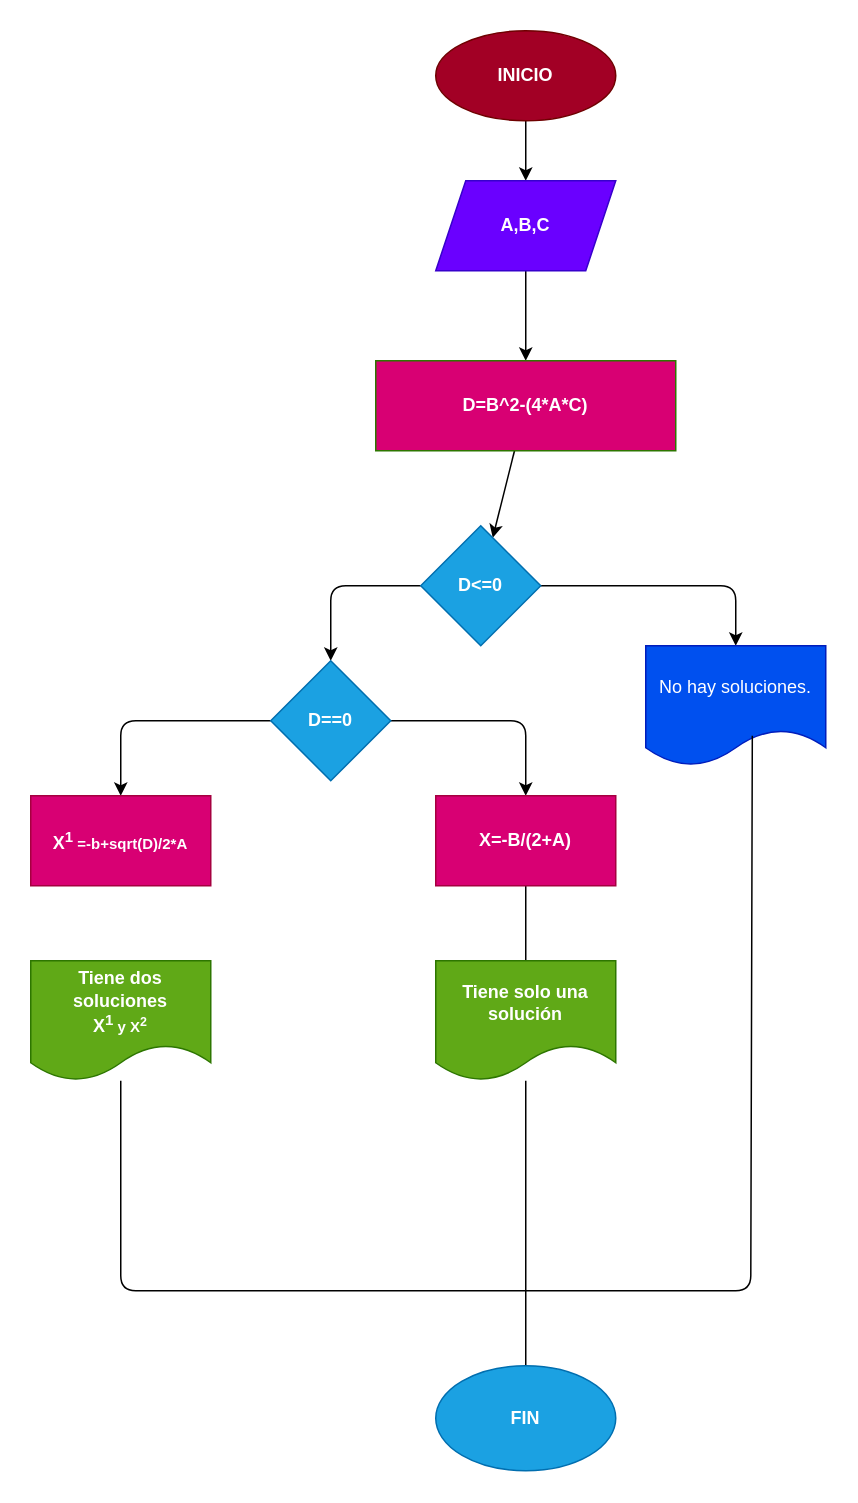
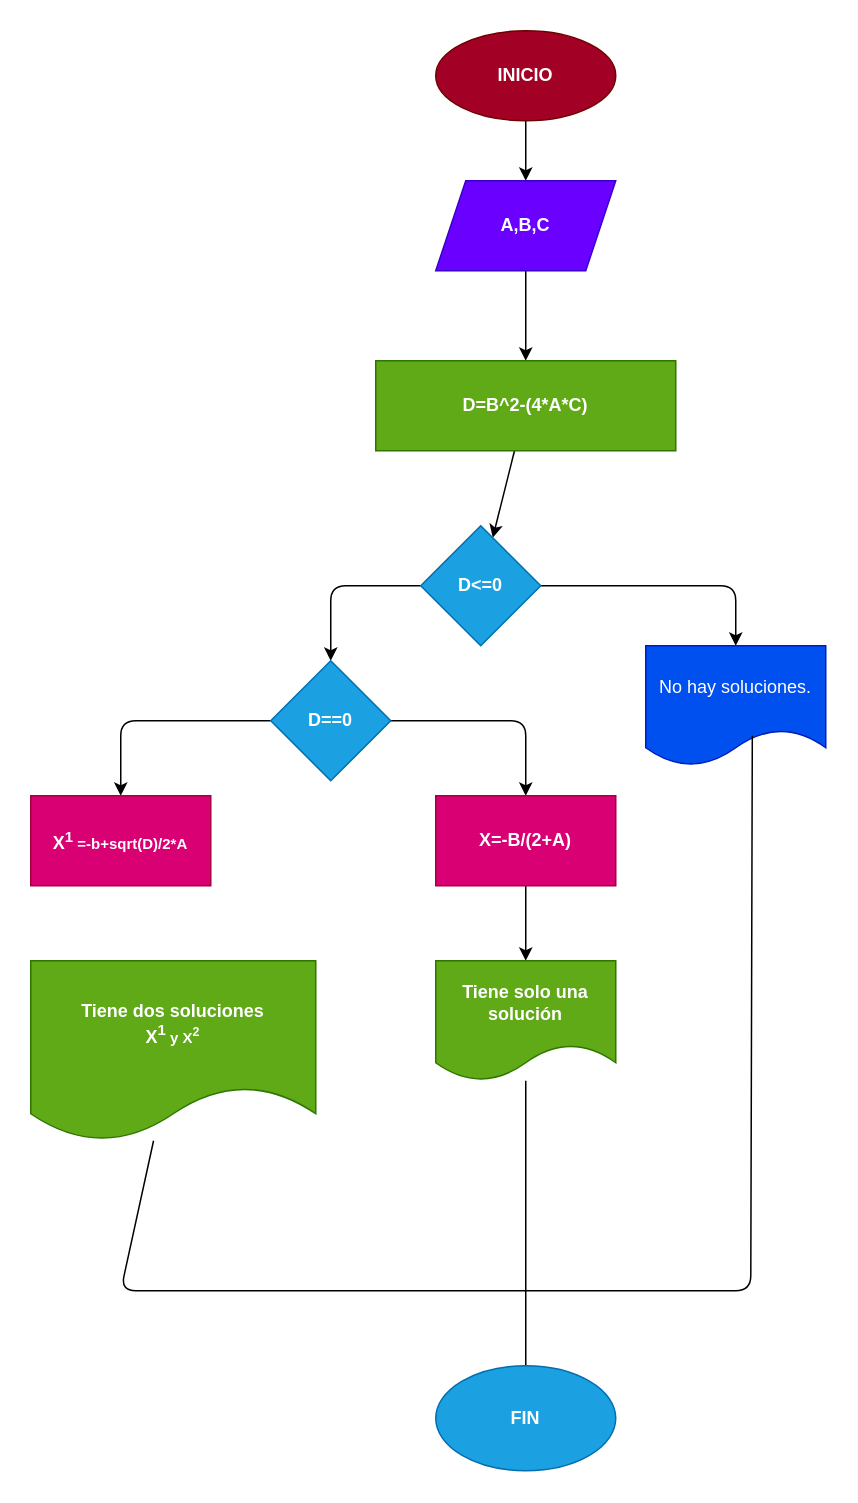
  <mxCell id="0" />
  <mxCell id="1" parent="0" />
  <mxCell id="2" style="edgeStyle=none;html=1;" edge="1" parent="1" source="3" target="5"><mxGeometry relative="1" as="geometry"><mxPoint x="350" y="150" as="targetPoint" /></mxGeometry></mxCell>
  <mxCell id="3" value="&lt;b&gt;INICIO&lt;/b&gt;" style="ellipse;whiteSpace=wrap;html=1;fillColor=#a20025;fontColor=#ffffff;strokeColor=#6F0000;" vertex="1" parent="1"><mxGeometry x="290" y="20" width="120" height="60" as="geometry" /></mxCell>
  <mxCell id="4" style="edgeStyle=none;html=1;" edge="1" parent="1" source="5" target="7"><mxGeometry relative="1" as="geometry"><mxPoint x="350" y="280" as="targetPoint" /></mxGeometry></mxCell>
  <mxCell id="5" value="&lt;b&gt;A,B,C&lt;/b&gt;" style="shape=parallelogram;perimeter=parallelogramPerimeter;whiteSpace=wrap;html=1;fixedSize=1;fillColor=#6a00ff;fontColor=#ffffff;strokeColor=#3700CC;" vertex="1" parent="1"><mxGeometry x="290" y="120" width="120" height="60" as="geometry" /></mxCell>
  <mxCell id="6" style="edgeStyle=none;html=1;" edge="1" parent="1" source="7" target="10"><mxGeometry relative="1" as="geometry"><mxPoint x="350" y="380" as="targetPoint" /></mxGeometry></mxCell>
- <mxCell id="7" value="&lt;b&gt;D=B^2-(4*A*C)&lt;/b&gt;" style="rounded=0;whiteSpace=wrap;html=1;fillColor=#d80073;fontColor=#ffffff;strokeColor=#2D7600;" vertex="1" parent="1"><mxGeometry x="250" y="240" width="200" height="60" as="geometry" /></mxCell>
+ <mxCell id="7" value="&lt;b&gt;D=B^2-(4*A*C)&lt;/b&gt;" style="rounded=0;whiteSpace=wrap;html=1;fillColor=#60a917;fontColor=#ffffff;strokeColor=#2D7600;" vertex="1" parent="1"><mxGeometry x="250" y="240" width="200" height="60" as="geometry" /></mxCell>
  <mxCell id="8" style="edgeStyle=none;html=1;" edge="1" parent="1" source="10" target="13"><mxGeometry relative="1" as="geometry"><mxPoint x="220" y="480" as="targetPoint" /><Array as="points"><mxPoint x="220" y="390" /></Array></mxGeometry></mxCell>
  <mxCell id="9" style="edgeStyle=none;html=1;" edge="1" parent="1" source="10" target="14"><mxGeometry relative="1" as="geometry"><mxPoint x="490" y="470" as="targetPoint" /><Array as="points"><mxPoint x="490" y="390" /></Array></mxGeometry></mxCell>
  <mxCell id="10" value="&lt;b&gt;D&amp;lt;=0&lt;/b&gt;" style="rhombus;whiteSpace=wrap;html=1;fillColor=#1ba1e2;fontColor=#ffffff;strokeColor=#006EAF;" vertex="1" parent="1"><mxGeometry x="280" y="350" width="80" height="80" as="geometry" /></mxCell>
  <mxCell id="11" style="edgeStyle=none;html=1;" edge="1" parent="1" source="13" target="16"><mxGeometry relative="1" as="geometry"><mxPoint x="350" y="530" as="targetPoint" /><Array as="points"><mxPoint x="350" y="480" /></Array></mxGeometry></mxCell>
  <mxCell id="12" value="" style="edgeStyle=none;html=1;" edge="1" parent="1" source="13" target="17"><mxGeometry relative="1" as="geometry"><Array as="points"><mxPoint x="80" y="480" /></Array></mxGeometry></mxCell>
  <mxCell id="13" value="&lt;b&gt;D==0&lt;/b&gt;" style="rhombus;whiteSpace=wrap;html=1;fillColor=#1ba1e2;fontColor=#ffffff;strokeColor=#006EAF;" vertex="1" parent="1"><mxGeometry x="180" y="440" width="80" height="80" as="geometry" /></mxCell>
  <mxCell id="14" value="No hay soluciones." style="shape=document;whiteSpace=wrap;html=1;boundedLbl=1;fillColor=#0050ef;fontColor=#ffffff;strokeColor=#001DBC;" vertex="1" parent="1"><mxGeometry x="430" y="430" width="120" height="80" as="geometry" /></mxCell>
- <mxCell id="15" style="edgeStyle=none;html=1;endArrow=none;" edge="1" parent="1" source="16" target="21"><mxGeometry relative="1" as="geometry"><mxPoint x="350" y="660" as="targetPoint" /></mxGeometry></mxCell>
+ <mxCell id="15" style="edgeStyle=none;html=1;" edge="1" parent="1" source="16" target="21"><mxGeometry relative="1" as="geometry"><mxPoint x="350" y="660" as="targetPoint" /></mxGeometry></mxCell>
  <mxCell id="16" value="&lt;b&gt;X=-B/(2+A)&lt;/b&gt;" style="rounded=0;whiteSpace=wrap;html=1;fillColor=#d80073;fontColor=#ffffff;strokeColor=#A50040;" vertex="1" parent="1"><mxGeometry x="290" y="530" width="120" height="60" as="geometry" /></mxCell>
  <mxCell id="17" value="&lt;b&gt;X&lt;sup&gt;1&lt;/sup&gt;&lt;span style=&quot;font-size: 10px&quot;&gt;&amp;nbsp;=-b+sqrt(D)/2*A&lt;/span&gt;&lt;/b&gt;" style="whiteSpace=wrap;html=1;fillColor=#d80073;fontColor=#ffffff;strokeColor=#A50040;" vertex="1" parent="1"><mxGeometry x="20" y="530" width="120" height="60" as="geometry" /></mxCell>
  <mxCell id="18" style="edgeStyle=none;html=1;endArrow=none;endFill=0;entryX=0.592;entryY=0.75;entryDx=0;entryDy=0;entryPerimeter=0;" edge="1" parent="1" source="19" target="14"><mxGeometry relative="1" as="geometry"><mxPoint x="560" y="630" as="targetPoint" /><Array as="points"><mxPoint x="80" y="860" /><mxPoint x="350" y="860" /><mxPoint x="500" y="860" /></Array></mxGeometry></mxCell>
- <mxCell id="19" value="&lt;b&gt;Tiene dos soluciones&lt;br&gt;X&lt;sup&gt;1&lt;/sup&gt;&lt;span style=&quot;font-size: 10px&quot;&gt;&amp;nbsp;y X&lt;sup&gt;2&lt;/sup&gt;&lt;/span&gt;&lt;/b&gt;" style="shape=document;whiteSpace=wrap;html=1;boundedLbl=1;fillColor=#60a917;fontColor=#ffffff;strokeColor=#2D7600;" vertex="1" parent="1"><mxGeometry x="20" y="640" width="120" height="80" as="geometry" /></mxCell>
+ <mxCell id="19" value="&lt;b&gt;Tiene dos soluciones&lt;br&gt;X&lt;sup&gt;1&lt;/sup&gt;&lt;span style=&quot;font-size: 10px&quot;&gt;&amp;nbsp;y X&lt;sup&gt;2&lt;/sup&gt;&lt;/span&gt;&lt;/b&gt;" style="shape=document;whiteSpace=wrap;html=1;boundedLbl=1;fillColor=#60a917;fontColor=#ffffff;strokeColor=#2D7600;" vertex="1" parent="1"><mxGeometry x="20" y="640" width="190" height="120" as="geometry" /></mxCell>
  <mxCell id="20" style="edgeStyle=none;html=1;endArrow=none;endFill=0;entryX=0.5;entryY=0;entryDx=0;entryDy=0;" edge="1" parent="1" source="21" target="22"><mxGeometry relative="1" as="geometry"><mxPoint x="350" y="860" as="targetPoint" /></mxGeometry></mxCell>
  <mxCell id="21" value="&lt;b&gt;Tiene solo una solución&lt;/b&gt;" style="shape=document;whiteSpace=wrap;html=1;boundedLbl=1;fillColor=#60a917;fontColor=#ffffff;strokeColor=#2D7600;" vertex="1" parent="1"><mxGeometry x="290" y="640" width="120" height="80" as="geometry" /></mxCell>
  <mxCell id="22" value="&lt;b&gt;FIN&lt;/b&gt;" style="ellipse;whiteSpace=wrap;html=1;fillColor=#1ba1e2;fontColor=#ffffff;strokeColor=#006EAF;" vertex="1" parent="1"><mxGeometry x="290" y="910" width="120" height="70" as="geometry" /></mxCell>
